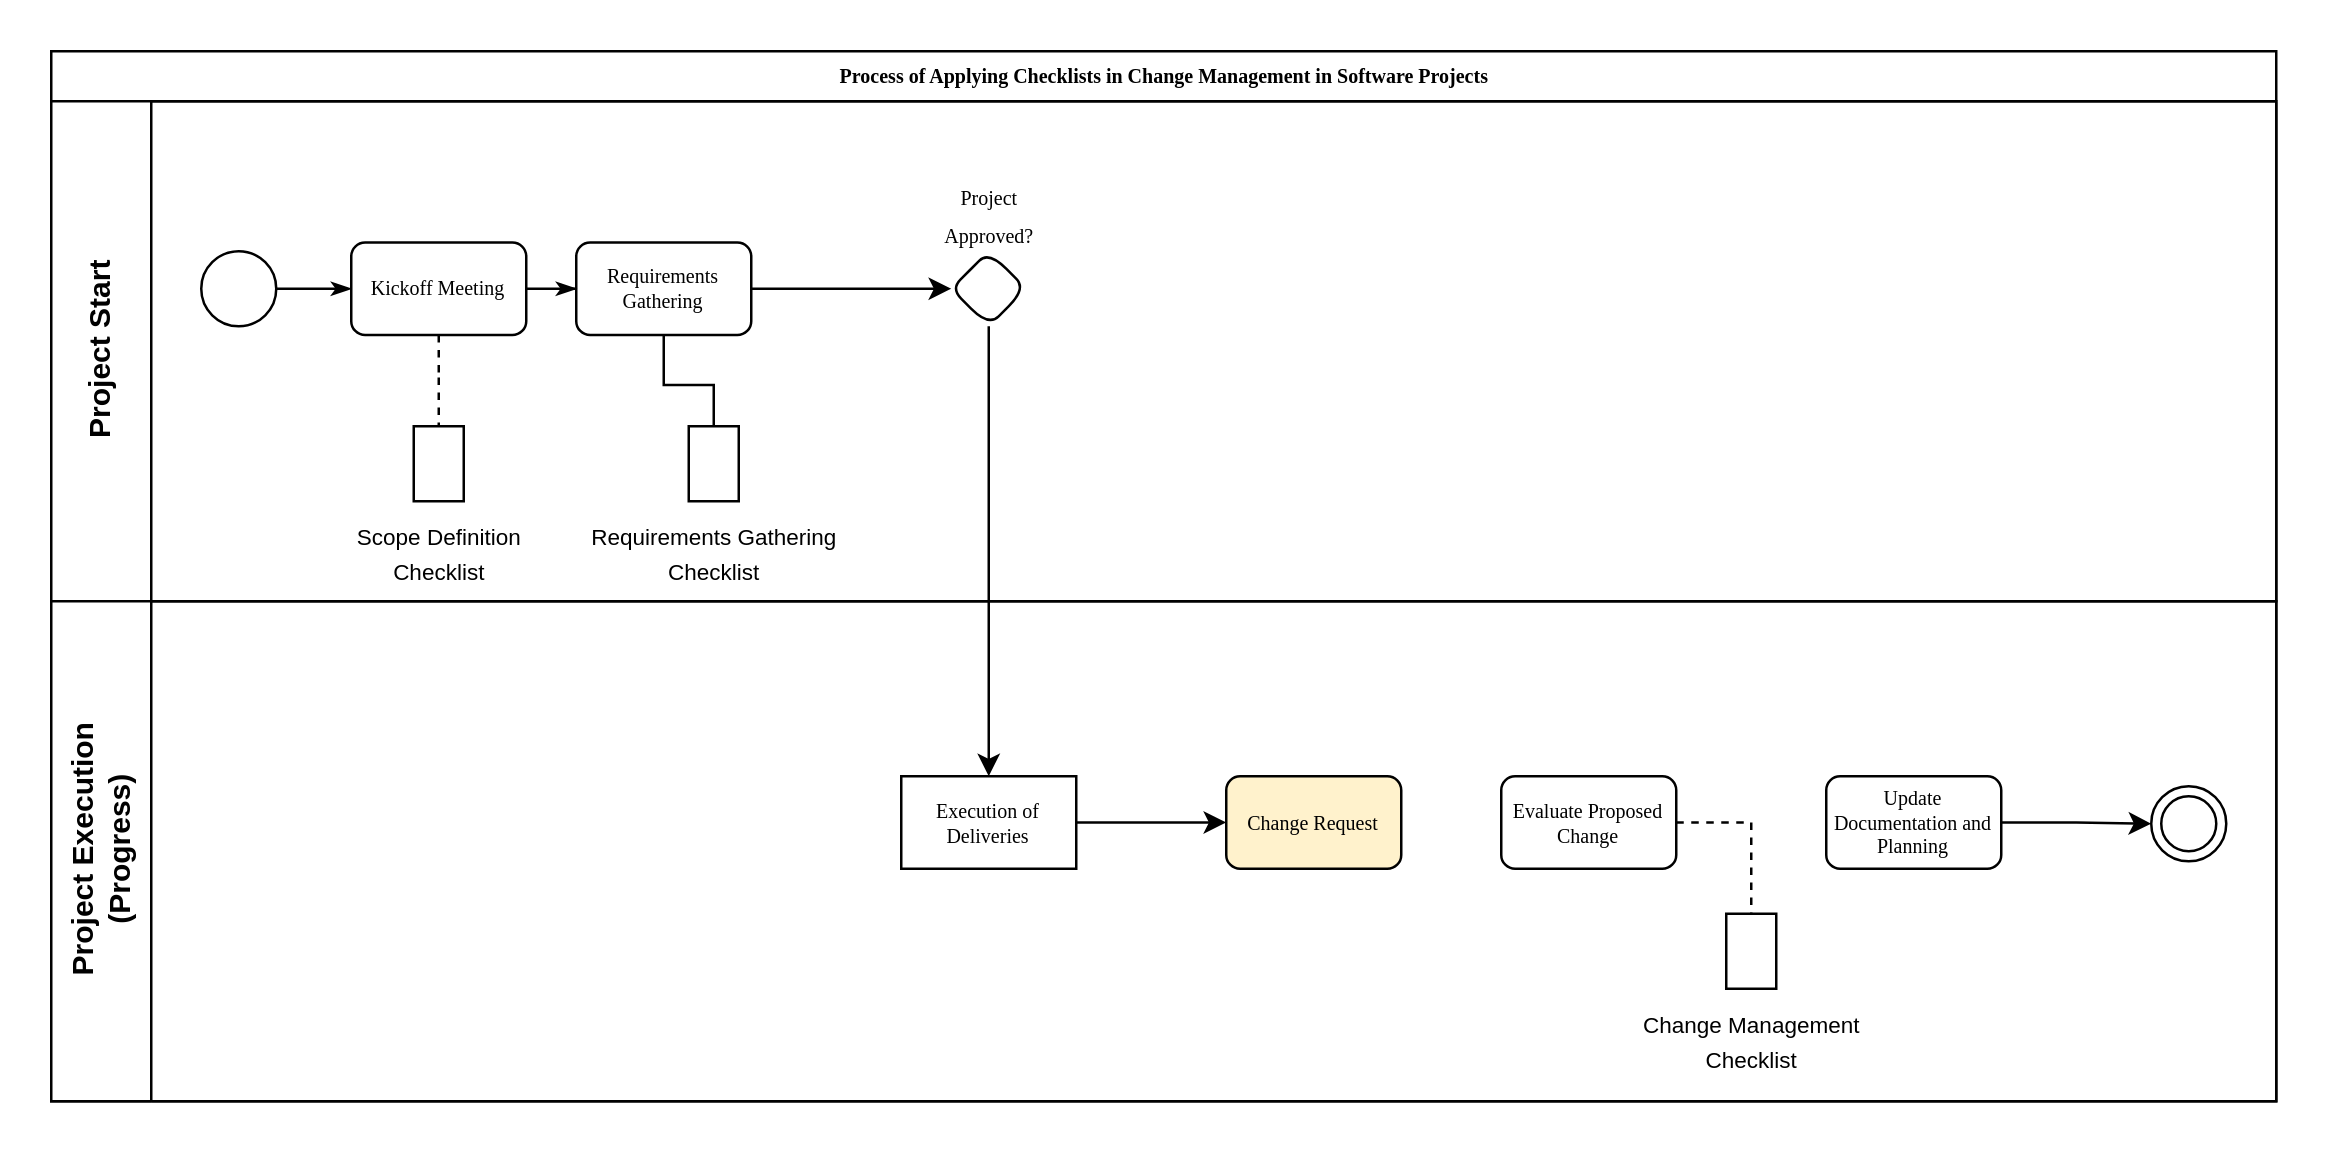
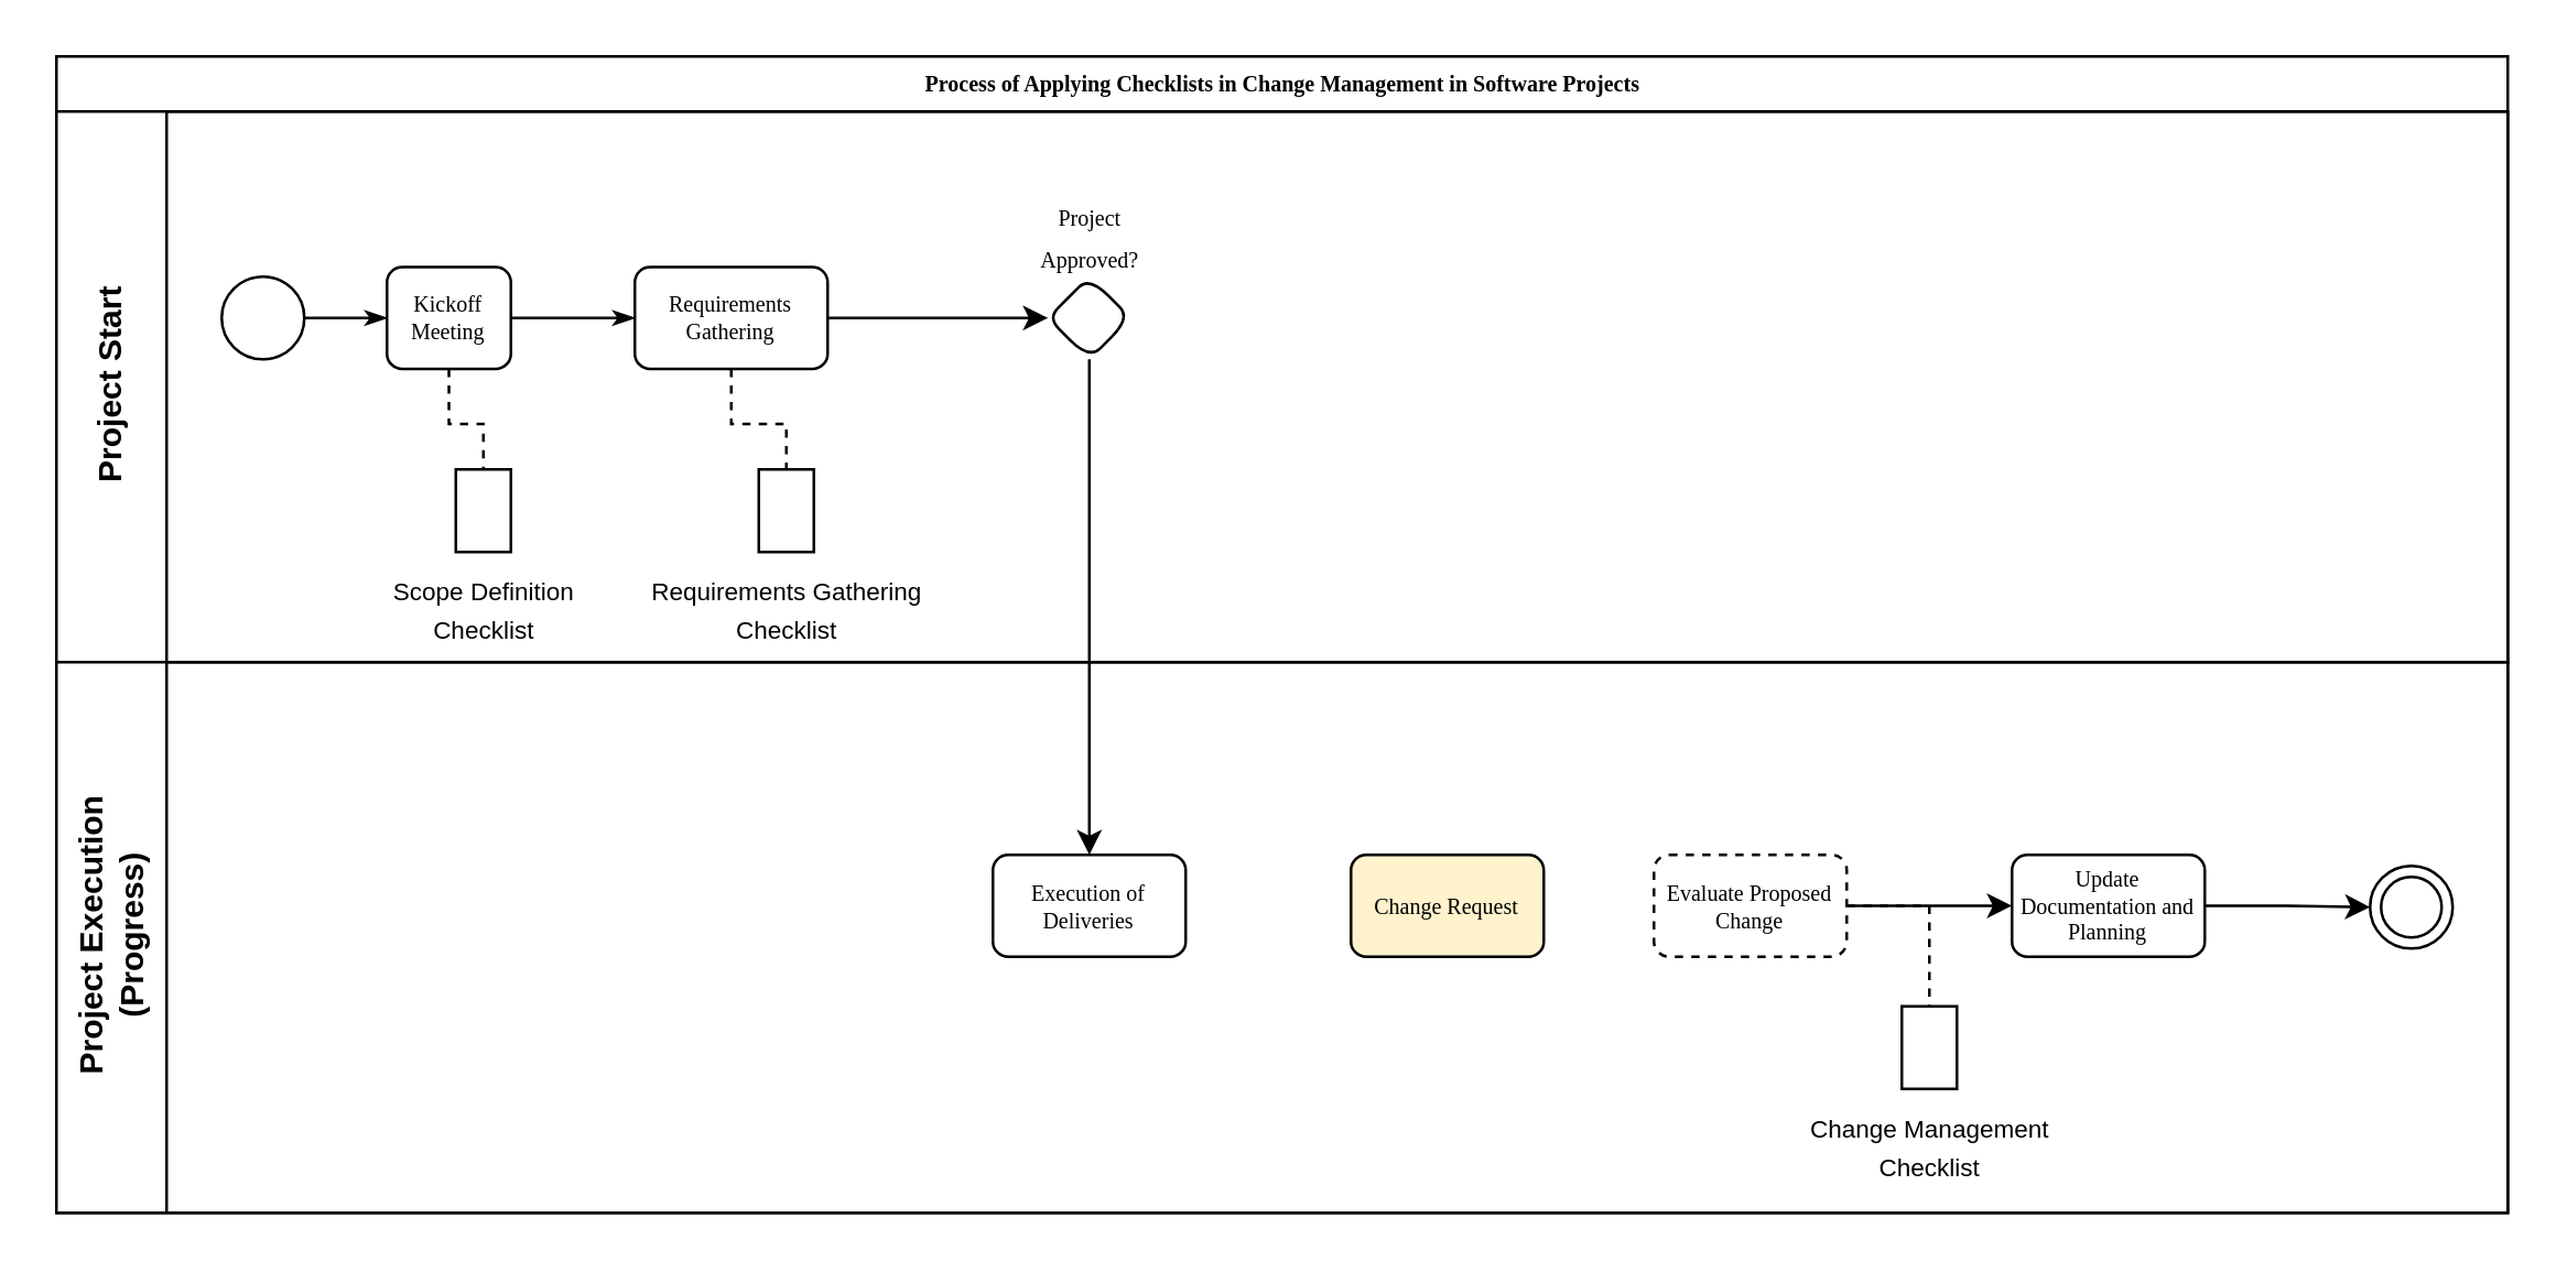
  <mxCell id="0" />
  <mxCell id="1" parent="0" />
  <mxCell id="2" value="Process of Applying Checklists in Change Management in Software Projects" style="swimlane;html=1;childLayout=stackLayout;horizontal=1;startSize=20;horizontalStack=0;rounded=0;shadow=0;labelBackgroundColor=none;strokeWidth=1;fontFamily=Verdana;fontSize=8;align=center;" parent="1" vertex="1"><mxGeometry x="20" y="20" width="890" height="420" as="geometry" /></mxCell>
  <mxCell id="3" style="edgeStyle=orthogonalEdgeStyle;rounded=0;orthogonalLoop=1;jettySize=auto;html=1;entryX=0.5;entryY=0;entryDx=0;entryDy=0;" parent="2" source="12" target="19" edge="1"><mxGeometry relative="1" as="geometry" /></mxCell>
  <mxCell id="4" value="Project Start" style="swimlane;html=1;startSize=40;horizontal=0;" parent="2" vertex="1"><mxGeometry y="20" width="890" height="200" as="geometry" /></mxCell>
  <mxCell id="5" style="edgeStyle=orthogonalEdgeStyle;rounded=0;html=1;labelBackgroundColor=none;startArrow=none;startFill=0;startSize=5;endArrow=classicThin;endFill=1;endSize=5;jettySize=auto;orthogonalLoop=1;strokeWidth=1;fontFamily=Verdana;fontSize=8" parent="4" source="6" target="7" edge="1"><mxGeometry relative="1" as="geometry" /></mxCell>
  <mxCell id="6" value="" style="ellipse;whiteSpace=wrap;html=1;rounded=0;shadow=0;labelBackgroundColor=none;strokeWidth=1;fontFamily=Verdana;fontSize=8;align=center;" parent="4" vertex="1"><mxGeometry x="60" y="60" width="30" height="30" as="geometry" /></mxCell>
- <mxCell id="7" value="Kickoff Meeting" style="rounded=1;whiteSpace=wrap;html=1;shadow=0;labelBackgroundColor=none;strokeWidth=1;fontFamily=Verdana;fontSize=8;align=center;" parent="4" vertex="1"><mxGeometry x="120" y="56.5" width="70" height="37" as="geometry" /></mxCell>
+ <mxCell id="7" value="Kickoff Meeting" style="rounded=1;whiteSpace=wrap;html=1;shadow=0;labelBackgroundColor=none;strokeWidth=1;fontFamily=Verdana;fontSize=8;align=center;" parent="4" vertex="1"><mxGeometry x="120" y="56.5" width="45" height="37" as="geometry" /></mxCell>
  <mxCell id="8" value="" style="edgeStyle=orthogonalEdgeStyle;rounded=0;orthogonalLoop=1;jettySize=auto;html=1;" parent="4" source="9" target="12" edge="1"><mxGeometry relative="1" as="geometry" /></mxCell>
  <mxCell id="9" value="Requirements Gathering" style="rounded=1;whiteSpace=wrap;html=1;shadow=0;labelBackgroundColor=none;strokeWidth=1;fontFamily=Verdana;fontSize=8;align=center;" parent="4" vertex="1"><mxGeometry x="210" y="56.5" width="70" height="37" as="geometry" /></mxCell>
  <mxCell id="10" style="edgeStyle=orthogonalEdgeStyle;rounded=0;html=1;labelBackgroundColor=none;startArrow=none;startFill=0;startSize=5;endArrow=classicThin;endFill=1;endSize=5;jettySize=auto;orthogonalLoop=1;strokeWidth=1;fontFamily=Verdana;fontSize=8" parent="4" source="7" target="9" edge="1"><mxGeometry relative="1" as="geometry" /></mxCell>
  <mxCell id="11" value="&lt;span style=&quot;font-family: Verdana; font-size: 8px; text-wrap-mode: wrap;&quot;&gt;Project Approved?&lt;/span&gt;" style="text;html=1;align=center;verticalAlign=middle;resizable=0;points=[];autosize=1;strokeColor=none;fillColor=none;" parent="4" vertex="1"><mxGeometry x="325" y="30" width="100" height="30" as="geometry" /></mxCell>
  <mxCell id="12" value="" style="rhombus;whiteSpace=wrap;html=1;fontSize=8;fontFamily=Verdana;rounded=1;shadow=0;labelBackgroundColor=none;strokeWidth=1;" parent="4" vertex="1"><mxGeometry x="360" y="60" width="30" height="30" as="geometry" /></mxCell>
  <mxCell id="13" value="&lt;font style=&quot;font-size: 9px;&quot;&gt;Scope Definition&lt;/font&gt;&lt;div&gt;&lt;font style=&quot;font-size: 9px;&quot;&gt;Checklist&lt;/font&gt;&lt;/div&gt;" style="shape=mxgraph.bpmn.data2;labelPosition=center;verticalLabelPosition=bottom;align=center;verticalAlign=top;size=15;html=1;" vertex="1" parent="4"><mxGeometry x="145" y="130" width="20" height="30" as="geometry" /></mxCell>
  <mxCell id="14" style="edgeStyle=orthogonalEdgeStyle;rounded=0;orthogonalLoop=1;jettySize=auto;html=1;entryX=0.5;entryY=0;entryDx=0;entryDy=0;entryPerimeter=0;endArrow=none;startFill=0;dashed=1;" edge="1" parent="4" source="7" target="13"><mxGeometry relative="1" as="geometry" /></mxCell>
  <mxCell id="15" value="&lt;font style=&quot;font-size: 9px;&quot;&gt;Requirements Gathering&lt;/font&gt;&lt;div&gt;&lt;font style=&quot;font-size: 9px;&quot;&gt;Checklist&lt;/font&gt;&lt;/div&gt;" style="shape=mxgraph.bpmn.data2;labelPosition=center;verticalLabelPosition=bottom;align=center;verticalAlign=top;size=15;html=1;" vertex="1" parent="4"><mxGeometry x="255" y="130" width="20" height="30" as="geometry" /></mxCell>
- <mxCell id="16" style="edgeStyle=orthogonalEdgeStyle;rounded=0;orthogonalLoop=1;jettySize=auto;html=1;entryX=0.5;entryY=0;entryDx=0;entryDy=0;entryPerimeter=0;dashed=0;endArrow=none;startFill=0;" edge="1" parent="4" source="9" target="15"><mxGeometry relative="1" as="geometry" /></mxCell>
+ <mxCell id="16" style="edgeStyle=orthogonalEdgeStyle;rounded=0;orthogonalLoop=1;jettySize=auto;html=1;entryX=0.5;entryY=0;entryDx=0;entryDy=0;entryPerimeter=0;dashed=1;endArrow=none;startFill=0;" edge="1" parent="4" source="9" target="15"><mxGeometry relative="1" as="geometry" /></mxCell>
  <mxCell id="17" value="Project Execution&lt;div&gt;(Progress)&lt;/div&gt;" style="swimlane;html=1;startSize=40;horizontal=0;" parent="2" vertex="1"><mxGeometry y="220" width="890" height="200" as="geometry"><mxRectangle y="170" width="690" height="40" as="alternateBounds" /></mxGeometry></mxCell>
- <mxCell id="18" value="" style="edgeStyle=orthogonalEdgeStyle;rounded=0;orthogonalLoop=1;jettySize=auto;html=1;" parent="17" source="19" target="20" edge="1"><mxGeometry relative="1" as="geometry" /></mxCell>
- <mxCell id="19" value="Execution of Deliveries" style="whiteSpace=wrap;html=1;shadow=0;labelBackgroundColor=none;strokeWidth=1;fontFamily=Verdana;fontSize=8;align=center;rounded=0;" parent="17" vertex="1"><mxGeometry x="340" y="70.0" width="70" height="37" as="geometry" /></mxCell>
+ <mxCell id="19" value="Execution of Deliveries" style="rounded=1;whiteSpace=wrap;html=1;shadow=0;labelBackgroundColor=none;strokeWidth=1;fontFamily=Verdana;fontSize=8;align=center;" parent="17" vertex="1"><mxGeometry x="340" y="70.0" width="70" height="37" as="geometry" /></mxCell>
  <mxCell id="20" value="Change Request" style="whiteSpace=wrap;html=1;fontSize=8;fontFamily=Verdana;rounded=1;shadow=0;labelBackgroundColor=none;strokeWidth=1;fillColor=#fff2cc;" parent="17" vertex="1"><mxGeometry x="470" y="70.0" width="70" height="37" as="geometry" /></mxCell>
  <mxCell id="21" style="edgeStyle=orthogonalEdgeStyle;rounded=0;orthogonalLoop=1;jettySize=auto;html=1;endArrow=none;startFill=0;dashed=1;" edge="1" parent="17" source="23" target="24"><mxGeometry relative="1" as="geometry" /></mxCell>
- <mxCell id="23" value="Evaluate Proposed Change" style="whiteSpace=wrap;html=1;fontSize=8;fontFamily=Verdana;rounded=1;shadow=0;labelBackgroundColor=none;strokeWidth=1;" parent="17" vertex="1"><mxGeometry x="580" y="70" width="70" height="37" as="geometry" /></mxCell>
+ <mxCell id="22" style="edgeStyle=orthogonalEdgeStyle;rounded=0;orthogonalLoop=1;jettySize=auto;html=1;entryX=0;entryY=0.5;entryDx=0;entryDy=0;" edge="1" parent="17" source="23" target="26"><mxGeometry relative="1" as="geometry" /></mxCell>
+ <mxCell id="23" value="Evaluate Proposed Change" style="whiteSpace=wrap;html=1;fontSize=8;fontFamily=Verdana;rounded=1;shadow=0;labelBackgroundColor=none;strokeWidth=1;dashed=1;" parent="17" vertex="1"><mxGeometry x="580" y="70" width="70" height="37" as="geometry" /></mxCell>
  <mxCell id="24" value="&lt;font style=&quot;font-size: 9px;&quot;&gt;Change Management&lt;/font&gt;&lt;div&gt;&lt;font style=&quot;font-size: 9px;&quot;&gt;Checklist&lt;/font&gt;&lt;/div&gt;" style="shape=mxgraph.bpmn.data2;labelPosition=center;verticalLabelPosition=bottom;align=center;verticalAlign=top;size=15;html=1;" vertex="1" parent="17"><mxGeometry x="670" y="125" width="20" height="30" as="geometry" /></mxCell>
  <mxCell id="25" style="edgeStyle=orthogonalEdgeStyle;rounded=0;orthogonalLoop=1;jettySize=auto;html=1;" edge="1" parent="17" source="26" target="27"><mxGeometry relative="1" as="geometry" /></mxCell>
  <mxCell id="26" value="Update Documentation and Planning" style="whiteSpace=wrap;html=1;fontSize=8;fontFamily=Verdana;rounded=1;shadow=0;labelBackgroundColor=none;strokeWidth=1;" vertex="1" parent="17"><mxGeometry x="710" y="70" width="70" height="37" as="geometry" /></mxCell>
  <mxCell id="27" value="" style="ellipse;html=1;shape=endState;" vertex="1" parent="17"><mxGeometry x="840" y="74" width="30" height="30" as="geometry" /></mxCell>
